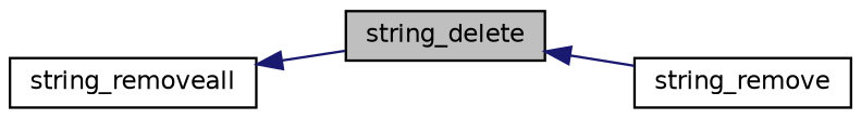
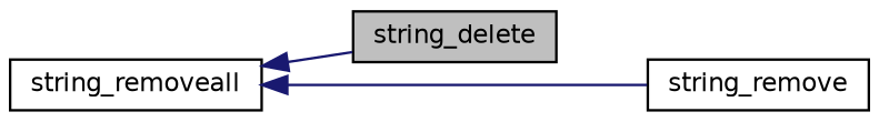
  digraph {
    rankdir=LR
    node [color=black fillcolor=white fontname=Helvetica fontsize=10 shape=record style=filled]
    edge [color=midnightblue dir=back fontname=Helvetica fontsize=10 labelfontname=Helvetica labelfontsize=10 style=solid]
    n1 [fillcolor=grey75 fontcolor=black height=0.2 label=string_delete width=0.4]
    n2 [height=0.2 label=string_remove width=0.4]
    n3 [height=0.2 label=string_removeall width=0.4]
-   n1 -> n2
+   n3 -> n2
    n3 -> n1
  }
